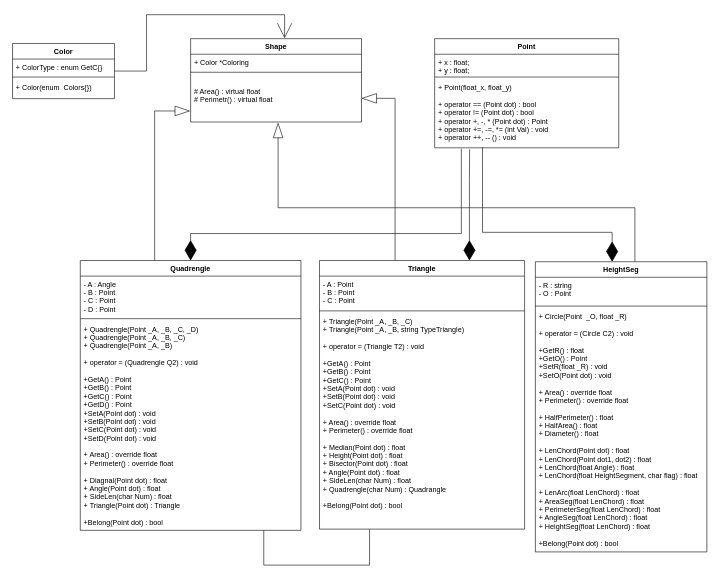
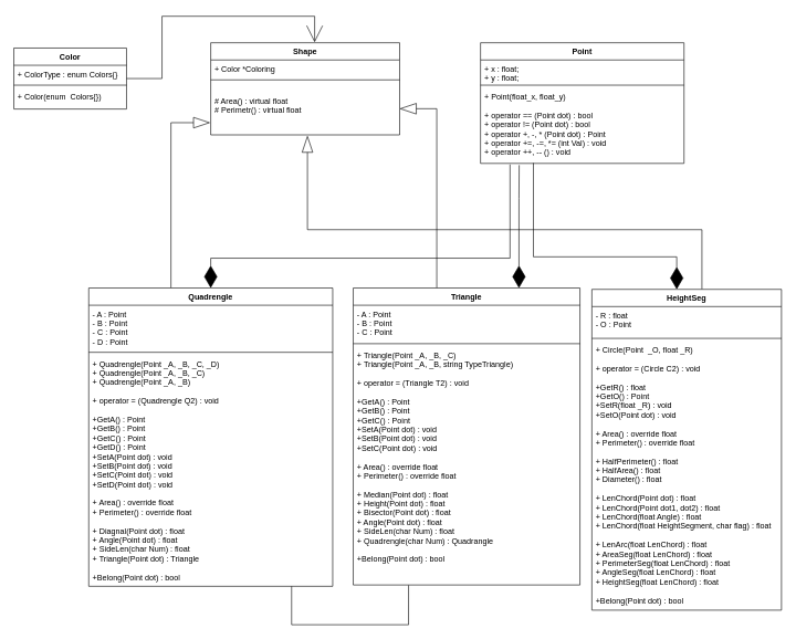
  <mxCell id="0" />
  <mxCell id="1" parent="0" />
  <mxCell id="2" value="Point" style="swimlane;fontStyle=1;align=center;verticalAlign=top;childLayout=stackLayout;horizontal=1;startSize=26;horizontalStack=0;resizeParent=1;resizeParentMax=0;resizeLast=0;collapsible=1;marginBottom=0;" parent="1" vertex="1"><mxGeometry x="724" y="20" width="307" height="182" as="geometry"><mxRectangle x="215" y="30" width="60" height="26" as="alternateBounds" /></mxGeometry></mxCell>
  <mxCell id="3" value="+ x : float;&#10;+ y : float;" style="text;strokeColor=none;fillColor=none;align=left;verticalAlign=top;spacingLeft=4;spacingRight=4;overflow=hidden;rotatable=0;points=[[0,0.5],[1,0.5]];portConstraint=eastwest;" parent="2" vertex="1"><mxGeometry y="26" width="307" height="34" as="geometry" /></mxCell>
  <mxCell id="4" value="" style="line;strokeWidth=1;fillColor=none;align=left;verticalAlign=middle;spacingTop=-1;spacingLeft=3;spacingRight=3;rotatable=0;labelPosition=right;points=[];portConstraint=eastwest;" parent="2" vertex="1"><mxGeometry y="60" width="307" height="8" as="geometry" /></mxCell>
  <mxCell id="5" value="+ Point(float_x, float_y)&#10;&#10;+ operator == (Point dot) : bool&#10;+ operator != (Point dot) : bool&#10;+ operator +, -, * (Point dot) : Point&#10;+ operator +=, -=, *= (int Val) : void&#10;+ operator ++, -- () : void&#10;&#10;" style="text;strokeColor=none;fillColor=none;align=left;verticalAlign=top;spacingLeft=4;spacingRight=4;overflow=hidden;rotatable=0;points=[[0,0.5],[1,0.5]];portConstraint=eastwest;" parent="2" vertex="1"><mxGeometry y="68" width="307" height="114" as="geometry" /></mxCell>
  <mxCell id="6" style="edgeStyle=orthogonalEdgeStyle;rounded=0;jumpSize=12;orthogonalLoop=1;jettySize=auto;html=1;entryX=0.145;entryY=1.014;entryDx=0;entryDy=0;entryPerimeter=0;startArrow=diamondThin;startFill=1;startSize=31;endArrow=none;endFill=0;endSize=11;strokeWidth=1;" edge="1" parent="1" source="8" target="5"><mxGeometry relative="1" as="geometry"><Array as="points"><mxPoint x="317" y="345" /><mxPoint x="768" y="345" /></Array></mxGeometry></mxCell>
  <mxCell id="7" style="edgeStyle=orthogonalEdgeStyle;rounded=0;jumpSize=12;orthogonalLoop=1;jettySize=auto;html=1;startArrow=none;startFill=0;startSize=39;endArrow=blockThin;endFill=0;endSize=23;strokeWidth=1;entryX=-0.003;entryY=0.767;entryDx=0;entryDy=0;entryPerimeter=0;" edge="1" parent="1" source="8" target="32"><mxGeometry relative="1" as="geometry"><mxPoint x="394" y="190" as="targetPoint" /><Array as="points"><mxPoint x="257" y="140" /></Array></mxGeometry></mxCell>
  <mxCell id="8" value="Quadrengle" style="swimlane;fontStyle=1;align=center;verticalAlign=top;childLayout=stackLayout;horizontal=1;startSize=26;horizontalStack=0;resizeParent=1;resizeParentMax=0;resizeLast=0;collapsible=1;marginBottom=0;" parent="1" vertex="1"><mxGeometry x="133" y="390" width="368" height="450" as="geometry"><mxRectangle x="20" y="360" width="100" height="26" as="alternateBounds" /></mxGeometry></mxCell>
- <mxCell id="9" value="- A : Angle&#10;- B : Point&#10;- C : Point&#10;- D : Point" style="text;strokeColor=none;fillColor=none;align=left;verticalAlign=top;spacingLeft=4;spacingRight=4;overflow=hidden;rotatable=0;points=[[0,0.5],[1,0.5]];portConstraint=eastwest;" parent="8" vertex="1"><mxGeometry y="26" width="368" height="67" as="geometry" /></mxCell>
+ <mxCell id="9" value="- A : Point&#10;- B : Point&#10;- C : Point&#10;- D : Point" style="text;strokeColor=none;fillColor=none;align=left;verticalAlign=top;spacingLeft=4;spacingRight=4;overflow=hidden;rotatable=0;points=[[0,0.5],[1,0.5]];portConstraint=eastwest;" parent="8" vertex="1"><mxGeometry y="26" width="368" height="67" as="geometry" /></mxCell>
  <mxCell id="10" value="" style="line;strokeWidth=1;fillColor=none;align=left;verticalAlign=middle;spacingTop=-1;spacingLeft=3;spacingRight=3;rotatable=0;labelPosition=right;points=[];portConstraint=eastwest;" parent="8" vertex="1"><mxGeometry y="93" width="368" height="8" as="geometry" /></mxCell>
  <mxCell id="11" value="+ Quadrengle(Point _A, _B, _C, _D)&#10;+ Quadrengle(Point _A, _B, _C)&#10;+ Quadrengle(Point _A, _B)&#10;&#10;+ operator = (Quadrengle Q2) : void&#10;&#10;+GetA() : Point&#10;+GetB() : Point&#10;+GetC() : Point&#10;+GetD() : Point&#10;+SetA(Point dot) : void&#10;+SetB(Point dot) : void&#10;+SetC(Point dot) : void&#10;+SetD(Point dot) : void&#10;&#10;+ Area() : override float&#10;+ Perimeter() : override float&#10;&#10;+ Diagnal(Point dot) : float&#10;+ Angle(Point dot) : float&#10;+ SideLen(char Num) : float&#10;+ Triangle(Point dot) : Triangle&#10;&#10;+Belong(Point dot) : bool&#10;" style="text;strokeColor=none;fillColor=none;align=left;verticalAlign=top;spacingLeft=4;spacingRight=4;overflow=hidden;rotatable=0;points=[[0,0.5],[1,0.5]];portConstraint=eastwest;" parent="8" vertex="1"><mxGeometry y="101" width="368" height="349" as="geometry" /></mxCell>
  <mxCell id="12" style="edgeStyle=orthogonalEdgeStyle;rounded=0;jumpSize=12;orthogonalLoop=1;jettySize=auto;html=1;entryX=0.19;entryY=1.023;entryDx=0;entryDy=0;entryPerimeter=0;startArrow=diamondThin;startFill=1;startSize=31;endArrow=none;endFill=0;endSize=11;strokeWidth=1;" edge="1" parent="1" source="14" target="5"><mxGeometry relative="1" as="geometry"><Array as="points"><mxPoint x="782" y="255" /><mxPoint x="782" y="255" /></Array></mxGeometry></mxCell>
  <mxCell id="13" style="edgeStyle=orthogonalEdgeStyle;rounded=0;jumpSize=12;orthogonalLoop=1;jettySize=auto;html=1;entryX=1;entryY=0.5;entryDx=0;entryDy=0;startArrow=none;startFill=0;startSize=39;endArrow=blockThin;endFill=0;endSize=23;strokeWidth=1;" edge="1" parent="1" source="14" target="32"><mxGeometry relative="1" as="geometry"><Array as="points"><mxPoint x="658" y="120" /></Array></mxGeometry></mxCell>
  <mxCell id="14" value="Triangle" style="swimlane;fontStyle=1;align=center;verticalAlign=top;childLayout=stackLayout;horizontal=1;startSize=26;horizontalStack=0;resizeParent=1;resizeParentMax=0;resizeLast=0;collapsible=1;marginBottom=0;" parent="1" vertex="1"><mxGeometry x="532" y="390" width="342" height="448" as="geometry"><mxRectangle x="250" y="360" width="80" height="26" as="alternateBounds" /></mxGeometry></mxCell>
  <mxCell id="15" value="- A : Point&#10;- B : Point&#10;- C : Point" style="text;strokeColor=none;fillColor=none;align=left;verticalAlign=top;spacingLeft=4;spacingRight=4;overflow=hidden;rotatable=0;points=[[0,0.5],[1,0.5]];portConstraint=eastwest;" parent="14" vertex="1"><mxGeometry y="26" width="342" height="54" as="geometry" /></mxCell>
  <mxCell id="16" value="" style="line;strokeWidth=1;fillColor=none;align=left;verticalAlign=middle;spacingTop=-1;spacingLeft=3;spacingRight=3;rotatable=0;labelPosition=right;points=[];portConstraint=eastwest;" parent="14" vertex="1"><mxGeometry y="80" width="342" height="8" as="geometry" /></mxCell>
  <mxCell id="17" value="+ Triangle(Point _A, _B, _C)&#10;+ Triangle(Point _A, _B, string TypeTriangle)&#10;&#10;+ operator = (Triangle T2) : void&#10;&#10;+GetA() : Point&#10;+GetB() : Point&#10;+GetC() : Point&#10;+SetA(Point dot) : void&#10;+SetB(Point dot) : void&#10;+SetC(Point dot) : void&#10;&#10;+ Area() : override float&#10;+ Perimeter() : override float&#10;&#10;+ Median(Point dot) : float&#10;+ Height(Point dot) : float&#10;+ Bisector(Point dot) : float&#10;+ Angle(Point dot) : float&#10;+ SideLen(char Num) : float&#10;+ Quadrengle(char Num) : Quadrangle&#10;&#10;+Belong(Point dot) : bool" style="text;strokeColor=none;fillColor=none;align=left;verticalAlign=top;spacingLeft=4;spacingRight=4;overflow=hidden;rotatable=0;points=[[0,0.5],[1,0.5]];portConstraint=eastwest;" parent="14" vertex="1"><mxGeometry y="88" width="342" height="360" as="geometry" /></mxCell>
  <mxCell id="18" style="edgeStyle=orthogonalEdgeStyle;rounded=0;jumpSize=12;orthogonalLoop=1;jettySize=auto;html=1;entryX=0.26;entryY=0.995;entryDx=0;entryDy=0;entryPerimeter=0;startArrow=diamondThin;startFill=1;startSize=31;endArrow=none;endFill=0;endSize=11;strokeWidth=1;" edge="1" parent="1" source="20" target="5"><mxGeometry relative="1" as="geometry"><Array as="points"><mxPoint x="1020" y="343" /><mxPoint x="803" y="343" /></Array></mxGeometry></mxCell>
  <mxCell id="19" style="edgeStyle=orthogonalEdgeStyle;rounded=0;jumpSize=12;orthogonalLoop=1;jettySize=auto;html=1;entryX=0.512;entryY=1.015;entryDx=0;entryDy=0;entryPerimeter=0;startArrow=none;startFill=0;startSize=39;endArrow=blockThin;endFill=0;endSize=23;strokeWidth=1;" edge="1" parent="1" source="20" target="32"><mxGeometry relative="1" as="geometry"><Array as="points"><mxPoint x="1058" y="302" /><mxPoint x="463" y="302" /></Array></mxGeometry></mxCell>
  <mxCell id="20" value="HeightSeg" style="swimlane;fontStyle=1;align=center;verticalAlign=top;childLayout=stackLayout;horizontal=1;startSize=26;horizontalStack=0;resizeParent=1;resizeParentMax=0;resizeLast=0;collapsible=1;marginBottom=0;" parent="1" vertex="1"><mxGeometry x="892" y="392" width="286" height="484" as="geometry"><mxRectangle x="520" y="360" width="60" height="26" as="alternateBounds" /></mxGeometry></mxCell>
- <mxCell id="21" value="- R : string&#10;- O : Point" style="text;strokeColor=none;fillColor=none;align=left;verticalAlign=top;spacingLeft=4;spacingRight=4;overflow=hidden;rotatable=0;points=[[0,0.5],[1,0.5]];portConstraint=eastwest;" parent="20" vertex="1"><mxGeometry y="26" width="286" height="44" as="geometry" /></mxCell>
+ <mxCell id="21" value="- R : float&#10;- O : Point" style="text;strokeColor=none;fillColor=none;align=left;verticalAlign=top;spacingLeft=4;spacingRight=4;overflow=hidden;rotatable=0;points=[[0,0.5],[1,0.5]];portConstraint=eastwest;" parent="20" vertex="1"><mxGeometry y="26" width="286" height="44" as="geometry" /></mxCell>
  <mxCell id="22" value="" style="line;strokeWidth=1;fillColor=none;align=left;verticalAlign=middle;spacingTop=-1;spacingLeft=3;spacingRight=3;rotatable=0;labelPosition=right;points=[];portConstraint=eastwest;" parent="20" vertex="1"><mxGeometry y="70" width="286" height="8" as="geometry" /></mxCell>
  <mxCell id="23" value="+ Circle(Point  _O, float _R)&#10;&#10;+ operator = (Circle C2) : void&#10;&#10;+GetR() : float&#10;+GetO() : Point&#10;+SetR(float _R) : void&#10;+SetO(Point dot) : void&#10;&#10;+ Area() : override float&#10;+ Perimeter() : override float&#10;&#10;+ HalfPerimeter() : float&#10;+ HalfArea() : float&#10;+ Diameter() : float&#10;&#10;+ LenChord(Point dot) : float&#10;+ LenChord(Point dot1, dot2) : float&#10;+ LenChord(float Angle) : float&#10;+ LenChord(float HeightSegment, char flag) : float&#10;&#10;+ LenArc(float LenChord) : float&#10;+ AreaSeg(float LenChord) : float&#10;+ PerimeterSeg(float LenChord) : float&#10;+ AngleSeg(float LenChord) : float&#10;+ HeightSeg(float LenChord) : float&#10;&#10;+Belong(Point dot) : bool&#10;&#10;" style="text;strokeColor=none;fillColor=none;align=left;verticalAlign=top;spacingLeft=4;spacingRight=4;overflow=hidden;rotatable=0;points=[[0,0.5],[1,0.5]];portConstraint=eastwest;" parent="20" vertex="1"><mxGeometry y="78" width="286" height="406" as="geometry" /></mxCell>
  <mxCell id="24" style="edgeStyle=orthogonalEdgeStyle;rounded=0;jumpSize=12;orthogonalLoop=1;jettySize=auto;html=1;entryX=0.55;entryY=-0.005;entryDx=0;entryDy=0;entryPerimeter=0;startArrow=none;startFill=0;startSize=39;endArrow=open;endFill=0;endSize=23;strokeWidth=1;" edge="1" parent="1" source="25" target="29"><mxGeometry relative="1" as="geometry" /></mxCell>
  <mxCell id="25" value="Color" style="swimlane;fontStyle=1;align=center;verticalAlign=top;childLayout=stackLayout;horizontal=1;startSize=26;horizontalStack=0;resizeParent=1;resizeParentMax=0;resizeLast=0;collapsible=1;marginBottom=0;" parent="1" vertex="1"><mxGeometry x="20" y="28" width="170" height="92" as="geometry" /></mxCell>
- <mxCell id="26" value="+ ColorType : enum GetC{}" style="text;strokeColor=none;fillColor=none;align=left;verticalAlign=top;spacingLeft=4;spacingRight=4;overflow=hidden;rotatable=0;points=[[0,0.5],[1,0.5]];portConstraint=eastwest;" parent="25" vertex="1"><mxGeometry y="26" width="170" height="26" as="geometry" /></mxCell>
+ <mxCell id="26" value="+ ColorType : enum Colors{}" style="text;strokeColor=none;fillColor=none;align=left;verticalAlign=top;spacingLeft=4;spacingRight=4;overflow=hidden;rotatable=0;points=[[0,0.5],[1,0.5]];portConstraint=eastwest;" parent="25" vertex="1"><mxGeometry y="26" width="170" height="26" as="geometry" /></mxCell>
  <mxCell id="27" value="" style="line;strokeWidth=1;fillColor=none;align=left;verticalAlign=middle;spacingTop=-1;spacingLeft=3;spacingRight=3;rotatable=0;labelPosition=right;points=[];portConstraint=eastwest;" parent="25" vertex="1"><mxGeometry y="52" width="170" height="8" as="geometry" /></mxCell>
  <mxCell id="28" value="+ Color(enum  Colors{})" style="text;strokeColor=none;fillColor=none;align=left;verticalAlign=top;spacingLeft=4;spacingRight=4;overflow=hidden;rotatable=0;points=[[0,0.5],[1,0.5]];portConstraint=eastwest;" parent="25" vertex="1"><mxGeometry y="60" width="170" height="32" as="geometry" /></mxCell>
  <mxCell id="29" value="Shape" style="swimlane;fontStyle=1;align=center;verticalAlign=top;childLayout=stackLayout;horizontal=1;startSize=26;horizontalStack=0;resizeParent=1;resizeParentMax=0;resizeLast=0;collapsible=1;marginBottom=0;" vertex="1" parent="1"><mxGeometry x="317" y="20" width="285" height="139" as="geometry" /></mxCell>
  <mxCell id="30" value="+ Color *Coloring" style="text;strokeColor=none;fillColor=none;align=left;verticalAlign=top;spacingLeft=4;spacingRight=4;overflow=hidden;rotatable=0;points=[[0,0.5],[1,0.5]];portConstraint=eastwest;" vertex="1" parent="29"><mxGeometry y="26" width="285" height="26" as="geometry" /></mxCell>
  <mxCell id="31" value="" style="line;strokeWidth=1;fillColor=none;align=left;verticalAlign=middle;spacingTop=-1;spacingLeft=3;spacingRight=3;rotatable=0;labelPosition=right;points=[];portConstraint=eastwest;" vertex="1" parent="29"><mxGeometry y="52" width="285" height="8" as="geometry" /></mxCell>
  <mxCell id="32" value="&#10;# Area() : virtual float&#10;# Perimetr() : virtual float" style="text;strokeColor=none;fillColor=none;align=left;verticalAlign=top;spacingLeft=4;spacingRight=4;overflow=hidden;rotatable=0;points=[[0,0.5],[1,0.5]];portConstraint=eastwest;" vertex="1" parent="29"><mxGeometry y="60" width="285" height="79" as="geometry" /></mxCell>
  <mxCell id="33" style="edgeStyle=orthogonalEdgeStyle;rounded=0;jumpSize=12;orthogonalLoop=1;jettySize=auto;html=1;entryX=0.244;entryY=1.001;entryDx=0;entryDy=0;entryPerimeter=0;startArrow=none;startFill=0;startSize=31;endArrow=none;endFill=0;endSize=11;strokeWidth=1;" edge="1" parent="1" source="11" target="17"><mxGeometry relative="1" as="geometry"><Array as="points"><mxPoint x="439" y="898" /><mxPoint x="615" y="898" /></Array></mxGeometry></mxCell>
